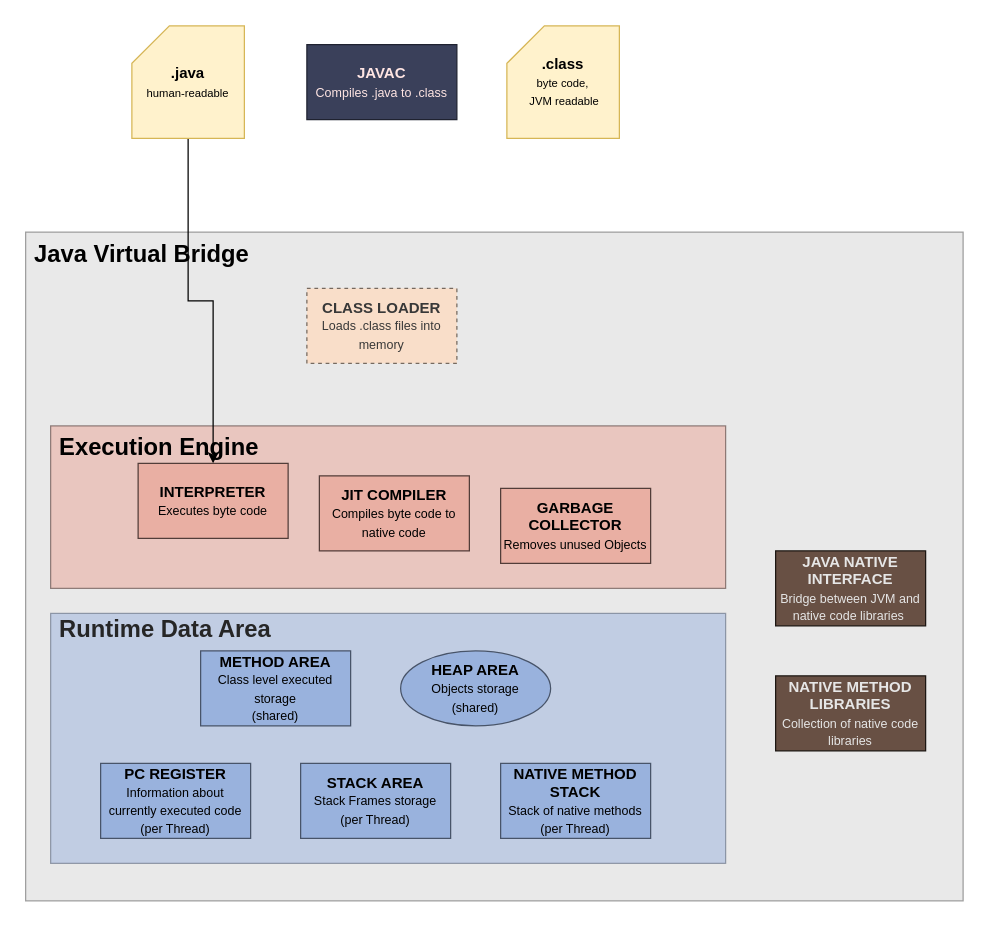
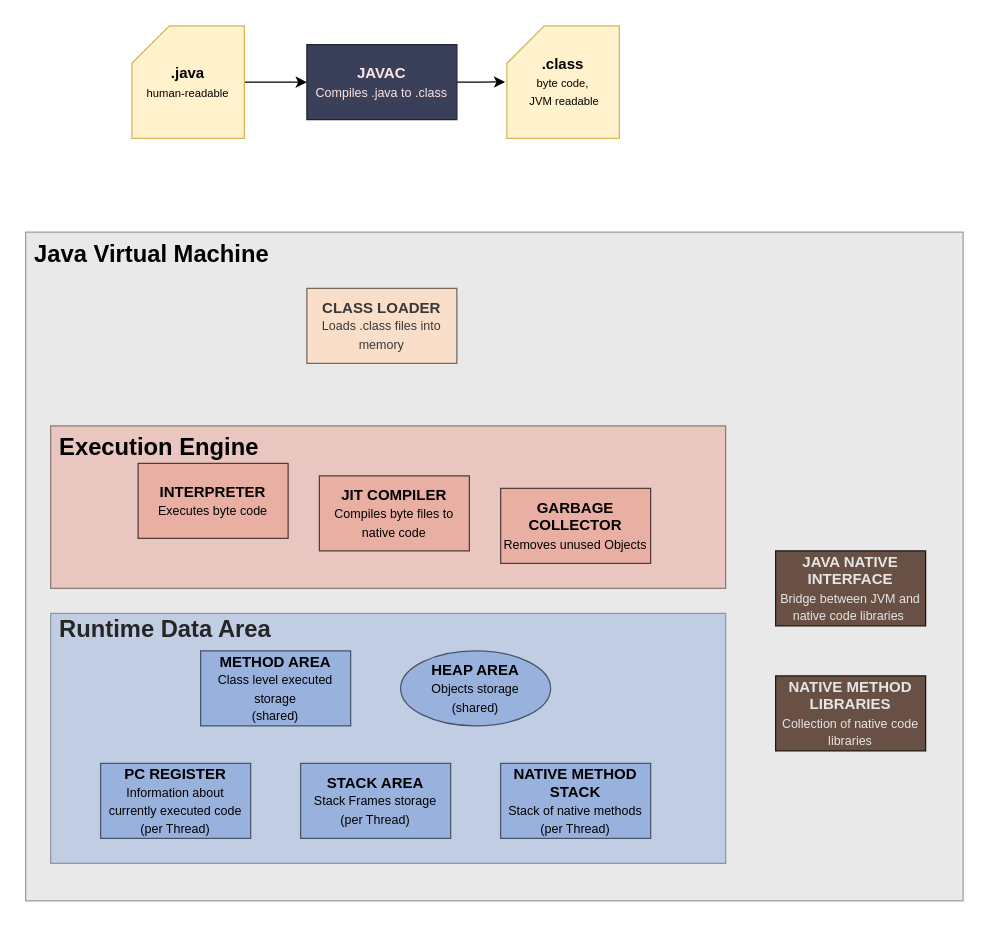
  <mxCell id="0" />
  <mxCell id="1" parent="0" />
- <mxCell id="2" value="&lt;font color=&quot;#000000&quot; style=&quot;font-size: 19px&quot;&gt;&amp;nbsp;Java Virtual Bridge&lt;br style=&quot;font-size: 19px&quot;&gt;&lt;/font&gt;" style="rounded=0;whiteSpace=wrap;html=1;fontColor=#333333;strokeColor=#666666;opacity=60;align=left;verticalAlign=top;fontStyle=1;fontSize=19;fillColor=#DBDBDB;" vertex="1" parent="1"><mxGeometry x="20" y="185" width="750" height="535" as="geometry" /></mxCell>
+ <mxCell id="2" value="&lt;font color=&quot;#000000&quot; style=&quot;font-size: 19px&quot;&gt;&amp;nbsp;Java Virtual Machine&lt;br style=&quot;font-size: 19px&quot;&gt;&lt;/font&gt;" style="rounded=0;whiteSpace=wrap;html=1;fontColor=#333333;strokeColor=#666666;opacity=60;align=left;verticalAlign=top;fontStyle=1;fontSize=19;fillColor=#DBDBDB;" vertex="1" parent="1"><mxGeometry x="20" y="185" width="750" height="535" as="geometry" /></mxCell>
  <mxCell id="3" value="&lt;font color=&quot;#000000&quot; style=&quot;font-size: 19px&quot;&gt;&amp;nbsp;Execution Engine&lt;br style=&quot;font-size: 19px&quot;&gt;&lt;/font&gt;" style="rounded=0;whiteSpace=wrap;html=1;fontColor=#ffffff;fillColor=#E9AFA3;strokeColor=#523D39;opacity=60;align=left;verticalAlign=top;fontStyle=1;fontSize=19;" vertex="1" parent="1"><mxGeometry x="40" y="340" width="540" height="130" as="geometry" /></mxCell>
  <mxCell id="4" value="&lt;font color=&quot;#262626&quot; style=&quot;line-height: 120%&quot; size=&quot;1&quot;&gt;&lt;b style=&quot;font-size: 19px&quot;&gt;&amp;nbsp;Runtime Data Area&lt;/b&gt;&lt;/font&gt;" style="rounded=0;whiteSpace=wrap;html=1;fontColor=#ffffff;fillColor=#99B2DD;strokeColor=#485469;opacity=50;align=left;verticalAlign=top;" parent="1" vertex="1"><mxGeometry x="40" y="490" width="540" height="200" as="geometry" /></mxCell>
+ <mxCell id="5" style="edgeStyle=orthogonalEdgeStyle;rounded=0;orthogonalLoop=1;jettySize=auto;html=1;entryX=-0.015;entryY=0.498;entryDx=0;entryDy=0;entryPerimeter=0;" parent="1" source="6" target="9" edge="1"><mxGeometry relative="1" as="geometry" /></mxCell>
  <mxCell id="6" value="&lt;font color=&quot;#ffe5e3&quot;&gt;&lt;b&gt;JAVAC&lt;/b&gt;&lt;br&gt;&lt;span style=&quot;font-size: 10px&quot;&gt;Compiles .java to .class&lt;/span&gt;&lt;br&gt;&lt;/font&gt;" style="rounded=0;whiteSpace=wrap;html=1;fontColor=#ffffff;fillColor=#3A405A;strokeColor=#1F2230;" parent="1" vertex="1"><mxGeometry x="245" y="35" width="120" height="60" as="geometry" /></mxCell>
- <mxCell id="7" value="" style="edgeStyle=orthogonalEdgeStyle;rounded=0;orthogonalLoop=1;jettySize=auto;html=1;" parent="1" source="8" target="13" edge="1"><mxGeometry relative="1" as="geometry" /></mxCell>
+ <mxCell id="7" value="" style="edgeStyle=orthogonalEdgeStyle;rounded=0;orthogonalLoop=1;jettySize=auto;html=1;entryX=0;entryY=0.5;entryDx=0;entryDy=0;" parent="1" source="8" target="6" edge="1"><mxGeometry relative="1" as="geometry" /></mxCell>
  <mxCell id="8" value="&lt;b&gt;.java&lt;/b&gt;&lt;br&gt;&lt;font style=&quot;font-size: 9px&quot;&gt;human-readable&lt;/font&gt;" style="shape=card;whiteSpace=wrap;html=1;fillColor=#fff2cc;strokeColor=#d6b656;" parent="1" vertex="1"><mxGeometry x="105" y="20" width="90" height="90" as="geometry" /></mxCell>
  <mxCell id="9" value="&lt;b&gt;.class&lt;/b&gt;&lt;br&gt;&lt;font style=&quot;font-size: 9px&quot;&gt;byte code,&lt;br&gt;&amp;nbsp;JVM readable&lt;/font&gt;" style="shape=card;whiteSpace=wrap;html=1;fillColor=#fff2cc;strokeColor=#d6b656;" parent="1" vertex="1"><mxGeometry x="405" y="20" width="90" height="90" as="geometry" /></mxCell>
- <mxCell id="10" value="&lt;font color=&quot;#383838&quot;&gt;&lt;b&gt;CLASS LOADER&lt;/b&gt;&lt;br&gt;&lt;span style=&quot;font-size: 10px&quot;&gt;Loads .class files into memory&lt;/span&gt;&lt;br&gt;&lt;/font&gt;" style="rounded=0;whiteSpace=wrap;html=1;fontColor=#ffffff;fillColor=#F9DEC9;strokeColor=#75695F;dashed=1;" parent="1" vertex="1"><mxGeometry x="245" y="230" width="120" height="60" as="geometry" /></mxCell>
+ <mxCell id="10" value="&lt;font color=&quot;#383838&quot;&gt;&lt;b&gt;CLASS LOADER&lt;/b&gt;&lt;br&gt;&lt;span style=&quot;font-size: 10px&quot;&gt;Loads .class files into memory&lt;/span&gt;&lt;br&gt;&lt;/font&gt;" style="rounded=0;whiteSpace=wrap;html=1;fontColor=#ffffff;fillColor=#F9DEC9;strokeColor=#75695F;" parent="1" vertex="1"><mxGeometry x="245" y="230" width="120" height="60" as="geometry" /></mxCell>
  <mxCell id="11" value="&lt;font color=&quot;#000000&quot;&gt;&lt;b&gt;METHOD AREA&lt;/b&gt;&lt;br&gt;&lt;span style=&quot;font-size: 10px&quot;&gt;Class level executed storage &lt;br&gt;(shared)&lt;/span&gt;&lt;/font&gt;" style="rounded=0;whiteSpace=wrap;html=1;fontColor=#ffffff;fillColor=#99B2DD;strokeColor=#485469;" parent="1" vertex="1"><mxGeometry x="160" y="520" width="120" height="60" as="geometry" /></mxCell>
  <mxCell id="12" value="&lt;font color=&quot;#e6e6e6&quot;&gt;&lt;b&gt;JAVA NATIVE INTERFACE&lt;/b&gt;&lt;br&gt;&lt;font style=&quot;font-size: 10px&quot;&gt;Bridge between JVM and native code libraries&amp;nbsp;&lt;/font&gt;&lt;/font&gt;" style="rounded=0;whiteSpace=wrap;html=1;fontColor=#ffffff;fillColor=#685044;strokeColor=#1C1612;" parent="1" vertex="1"><mxGeometry x="620" y="440" width="120" height="60" as="geometry" /></mxCell>
  <mxCell id="13" value="&lt;font color=&quot;#000000&quot;&gt;&lt;b&gt;INTERPRETER&lt;/b&gt;&lt;br&gt;&lt;font style=&quot;font-size: 10px&quot;&gt;Executes byte code&lt;/font&gt;&lt;/font&gt;" style="rounded=0;whiteSpace=wrap;html=1;fontColor=#ffffff;fillColor=#E9AFA3;strokeColor=#523D39;" parent="1" vertex="1"><mxGeometry x="110" y="370" width="120" height="60" as="geometry" /></mxCell>
  <mxCell id="14" value="&lt;font color=&quot;#000000&quot;&gt;&lt;b&gt;HEAP AREA&lt;/b&gt;&lt;br&gt;&lt;span style=&quot;font-size: 10px&quot;&gt;Objects storage&lt;br&gt;&lt;/span&gt;&lt;font style=&quot;font-size: 10px&quot;&gt;(shared)&lt;/font&gt;&lt;/font&gt;" style="ellipse;whiteSpace=wrap;html=1;fontColor=#ffffff;fillColor=#99B2DD;strokeColor=#485469;" parent="1" vertex="1"><mxGeometry x="320" y="520" width="120" height="60" as="geometry" /></mxCell>
  <mxCell id="15" value="&lt;font color=&quot;#000000&quot;&gt;&lt;b&gt;STACK AREA&lt;/b&gt;&lt;br&gt;&lt;span style=&quot;font-size: 10px&quot;&gt;Stack Frames storage&lt;br&gt;&lt;/span&gt;&lt;font style=&quot;font-size: 10px&quot;&gt;(per Thread)&lt;/font&gt;&lt;/font&gt;" style="rounded=0;whiteSpace=wrap;html=1;fontColor=#ffffff;fillColor=#99B2DD;strokeColor=#485469;" parent="1" vertex="1"><mxGeometry x="240" y="610" width="120" height="60" as="geometry" /></mxCell>
  <mxCell id="16" value="&lt;font color=&quot;#000000&quot;&gt;&lt;b&gt;PC REGISTER&lt;/b&gt;&lt;br&gt;&lt;span style=&quot;font-size: 10px&quot;&gt;Information about currently executed code&lt;br&gt;&lt;/span&gt;&lt;font style=&quot;font-size: 10px&quot;&gt;(per Thread)&lt;/font&gt;&lt;/font&gt;" style="rounded=0;whiteSpace=wrap;html=1;fontColor=#ffffff;fillColor=#99B2DD;strokeColor=#485469;" parent="1" vertex="1"><mxGeometry x="80" y="610" width="120" height="60" as="geometry" /></mxCell>
  <mxCell id="17" value="&lt;font color=&quot;#000000&quot;&gt;&lt;b&gt;NATIVE METHOD STACK&lt;br&gt;&lt;/b&gt;&lt;span style=&quot;font-size: 10px&quot;&gt;Stack of native methods&lt;br&gt;&lt;/span&gt;&lt;font style=&quot;font-size: 10px&quot;&gt;(per Thread)&lt;/font&gt;&lt;/font&gt;" style="rounded=0;whiteSpace=wrap;html=1;fontColor=#ffffff;fillColor=#99B2DD;strokeColor=#485469;" parent="1" vertex="1"><mxGeometry x="400" y="610" width="120" height="60" as="geometry" /></mxCell>
- <mxCell id="18" value="&lt;font color=&quot;#000000&quot;&gt;&lt;b&gt;JIT COMPILER&lt;/b&gt;&lt;br&gt;&lt;font style=&quot;font-size: 10px&quot;&gt;Compiles byte code to native code&lt;/font&gt;&lt;/font&gt;" style="rounded=0;whiteSpace=wrap;html=1;fontColor=#ffffff;fillColor=#E9AFA3;strokeColor=#523D39;" parent="1" vertex="1"><mxGeometry x="255" y="380" width="120" height="60" as="geometry" /></mxCell>
+ <mxCell id="18" value="&lt;font color=&quot;#000000&quot;&gt;&lt;b&gt;JIT COMPILER&lt;/b&gt;&lt;br&gt;&lt;font style=&quot;font-size: 10px&quot;&gt;Compiles byte files to native code&lt;/font&gt;&lt;/font&gt;" style="rounded=0;whiteSpace=wrap;html=1;fontColor=#ffffff;fillColor=#E9AFA3;strokeColor=#523D39;" parent="1" vertex="1"><mxGeometry x="255" y="380" width="120" height="60" as="geometry" /></mxCell>
  <mxCell id="19" value="&lt;font color=&quot;#000000&quot;&gt;&lt;b&gt;GARBAGE COLLECTOR&lt;/b&gt;&lt;br&gt;&lt;span style=&quot;font-size: 10px&quot;&gt;Removes unused Objects&lt;/span&gt;&lt;/font&gt;" style="rounded=0;whiteSpace=wrap;html=1;fontColor=#ffffff;fillColor=#E9AFA3;strokeColor=#523D39;" parent="1" vertex="1"><mxGeometry x="400" y="390" width="120" height="60" as="geometry" /></mxCell>
  <mxCell id="20" value="&lt;font color=&quot;#e6e6e6&quot;&gt;&lt;b&gt;NATIVE METHOD LIBRARIES&lt;/b&gt;&lt;br&gt;&lt;font style=&quot;font-size: 10px&quot;&gt;Collection of native code libraries&lt;/font&gt;&lt;/font&gt;" style="rounded=0;whiteSpace=wrap;html=1;fontColor=#ffffff;fillColor=#685044;strokeColor=#1C1612;" parent="1" vertex="1"><mxGeometry x="620" y="540" width="120" height="60" as="geometry" /></mxCell>
